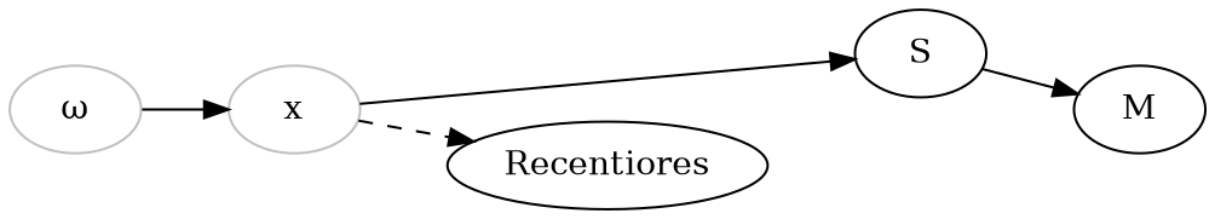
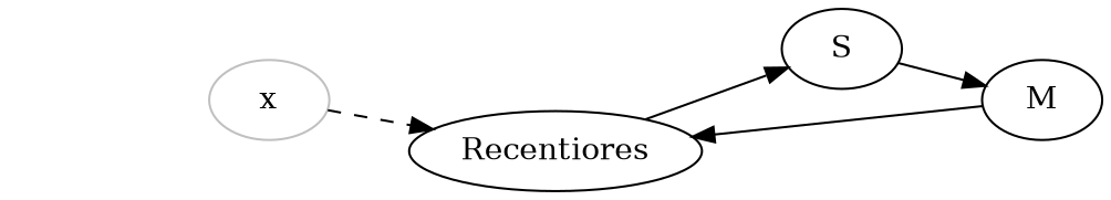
  digraph {
    rankdir=LR
-   n1 [color=grey label="ω"]
    n2 [color=grey label=x]
    n3 [label=Recentiores]
    S
    M
-   n1 -> n2
    n2 -> n3 [style=dashed]
-   n2 -> S
+   n3 -> S
    S -> M
+   M -> n3
  }
